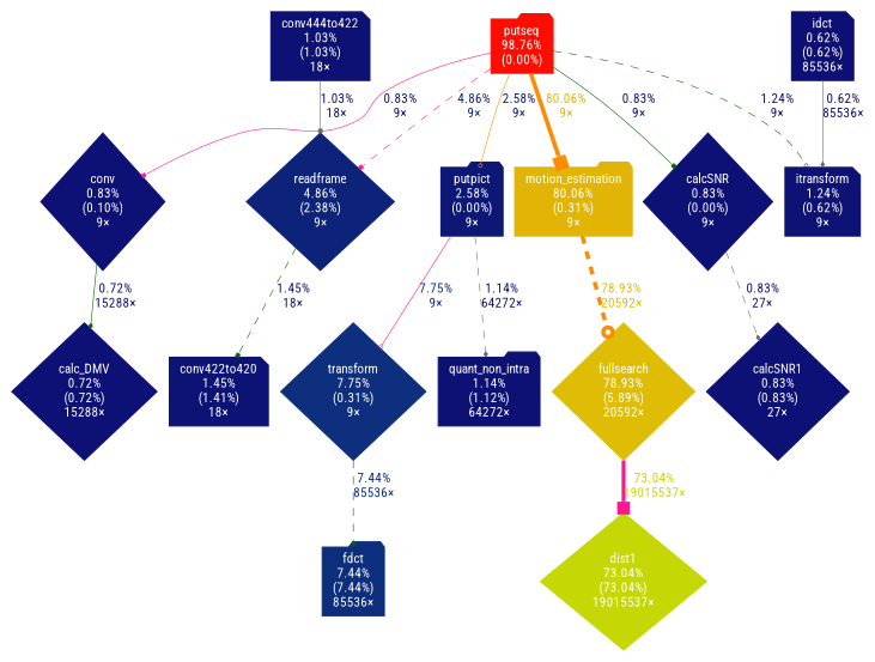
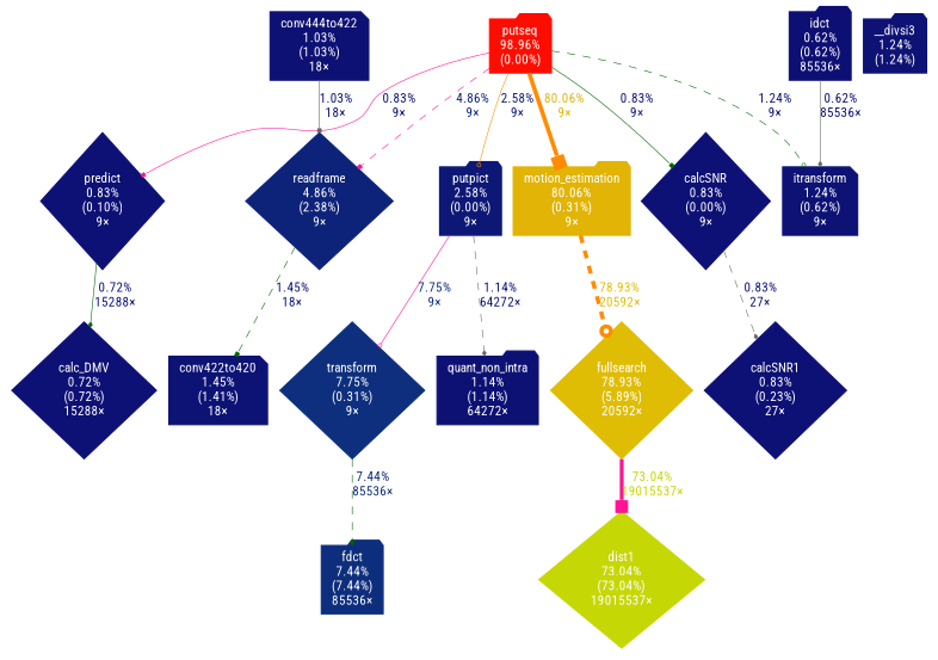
  digraph {
    fontname="Roboto Condensed"
    nodesep=0.125
    ranksep=0.25
    node [color="#0d1074" fontcolor="#ffffff" fontname="Roboto Condensed" fontsize=10.00 shape=diamond style=filled]
    edge [arrowhead=box arrowsize=0.35 color=darkgreen fontcolor="#0d1074" fontname="Roboto Condensed" fontsize=10.00 labeldistance=0.50 penwidth=0.50 style=dashed]
-   n1 [color="#fd0d00" height=0 label="putseq\n98.76%\n(0.00%)" shape=folder width=0]
+   n1 [color="#fd0d00" height=0 label="putseq\n98.96%\n(0.00%)" shape=folder width=0]
    n2 [color="#e1b405" height=0 label="motion_estimation\n80.06%\n(0.31%)\n9×" shape=folder width=0]
    n3 [color="#0d2279" height=0 label="readframe\n4.86%\n(2.38%)\n9×" width=0]
    n4 [color="#0d1876" height=0 label="putpict\n2.58%\n(0.00%)\n9×" shape=folder width=0]
    n5 [color="#0d1274" height=0 label="itransform\n1.24%\n(0.62%)\n9×" shape=note width=0]
    n6 [height=0 label="calcSNR\n0.83%\n(0.00%)\n9×" width=0]
-   n7 [height=0 label="conv\n0.83%\n(0.10%)\n9×" width=0]
+   n7 [height=0 label="predict\n0.83%\n(0.10%)\n9×" width=0]
    n8 [color="#dfbd05" height=0 label="fullsearch\n78.93%\n(5.89%)\n20592×" width=0]
    n9 [color="#0d2f7d" height=0 label="transform\n7.75%\n(0.31%)\n9×" width=0]
    n10 [color="#0d2e7c" height=0 label="fdct\n7.44%\n(7.44%)\n85536×" shape=folder width=0]
    n11 [color="#0d1375" height=0 label="conv422to420\n1.45%\n(1.41%)\n18×" shape=note width=0]
-   n12 [color="#0d1174" height=0 label="quant_non_intra\n1.14%\n(1.12%)\n64272×" shape=folder width=0]
-   n13 [height=0 label="calcSNR1\n0.83%\n(0.83%)\n27×" width=0]
+   n12 [color="#0d1174" height=0 label="quant_non_intra\n1.14%\n(1.14%)\n64272×" shape=folder width=0]
+   n13 [height=0 label="calcSNR1\n0.83%\n(0.23%)\n27×" width=0]
    n14 [height=0 label="calc_DMV\n0.72%\n(0.72%)\n15288×" width=0]
    n15 [color="#c6d706" height=0 label="dist1\n73.04%\n(73.04%)\n19015537×" width=0]
    n16 [color="#0d1174" height=0 label="conv444to422\n1.03%\n(1.03%)\n18×" shape=note width=0]
-   n17 [color="#0d0f74" height=0 label="idct\n0.62%\n(0.62%)\n85536×" shape=note width=0]
+   n17 [color="#0d0f74" height=0 label="idct\n0.62%\n(0.62%)\n85536×" shape=folder width=0]
+   n18 [color="#0d1274" height=0 label="__divsi3\n1.24%\n(1.24%)" shape=folder width=0]
    n1 -> n2 [arrowsize=0.89 color=darkorange fontcolor="#e1b405" label="80.06%\n9×" labeldistance=3.20 penwidth=3.20 style=bold]
    n1 -> n3 [color=deeppink fontcolor="#0d2279" label="4.86%\n9×"]
    n1 -> n4 [arrowhead=odot color=darkorange fontcolor="#0d1876" label="2.58%\n9×" style=solid]
    n1 -> n5 [arrowhead=odot fontcolor="#0d1274" label="1.24%\n9×"]
    n1 -> n6 [label="0.83%\n9×" style=bold]
    n1 -> n7 [color=deeppink label="0.83%\n9×" style=bold]
    n2 -> n8 [arrowhead=odot arrowsize=0.89 color=darkorange fontcolor="#dfbd05" label="78.93%\n20592×" labeldistance=3.16 penwidth=3.16]
    n3 -> n11 [fontcolor="#0d1375" label="1.45%\n18×"]
    n4 -> n9 [arrowhead=odot color=deeppink fontcolor="#0d2f7d" label="7.75%\n9×" style=bold]
    n4 -> n12 [arrowhead=diamond color=gray40 fontcolor="#0d1174" label="1.14%\n64272×"]
    n6 -> n13 [arrowhead=diamond color=gray40 label="0.83%\n27×"]
    n7 -> n14 [arrowhead=diamond label="0.72%\n15288×" style=solid]
    n8 -> n15 [arrowsize=0.85 color=deeppink fontcolor="#c6d706" label="73.04%\n19015537×" labeldistance=2.92 penwidth=2.92 style=bold]
    n9 -> n10 [arrowhead=diamond fontcolor="#0d2e7c" label="7.44%\n85536×"]
    n16 -> n3 [color=gray40 fontcolor="#0d1174" label="1.03%\n18×" style=solid]
    n17 -> n5 [arrowhead=diamond color=gray40 fontcolor="#0d0f74" label="0.62%\n85536×" style=bold]
  }
